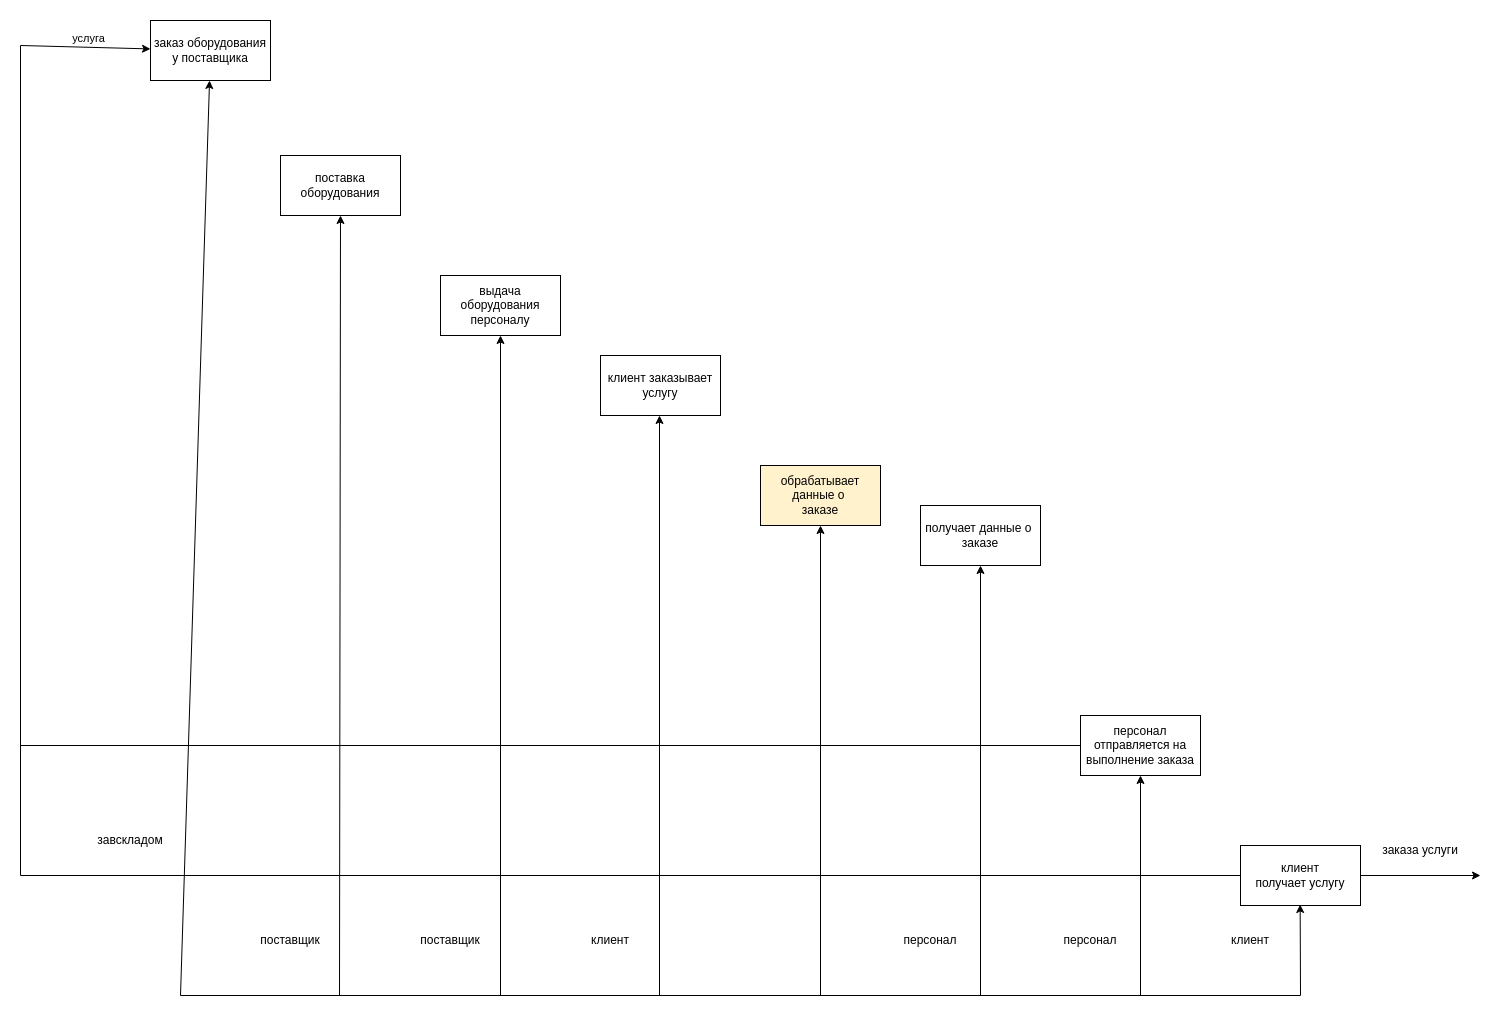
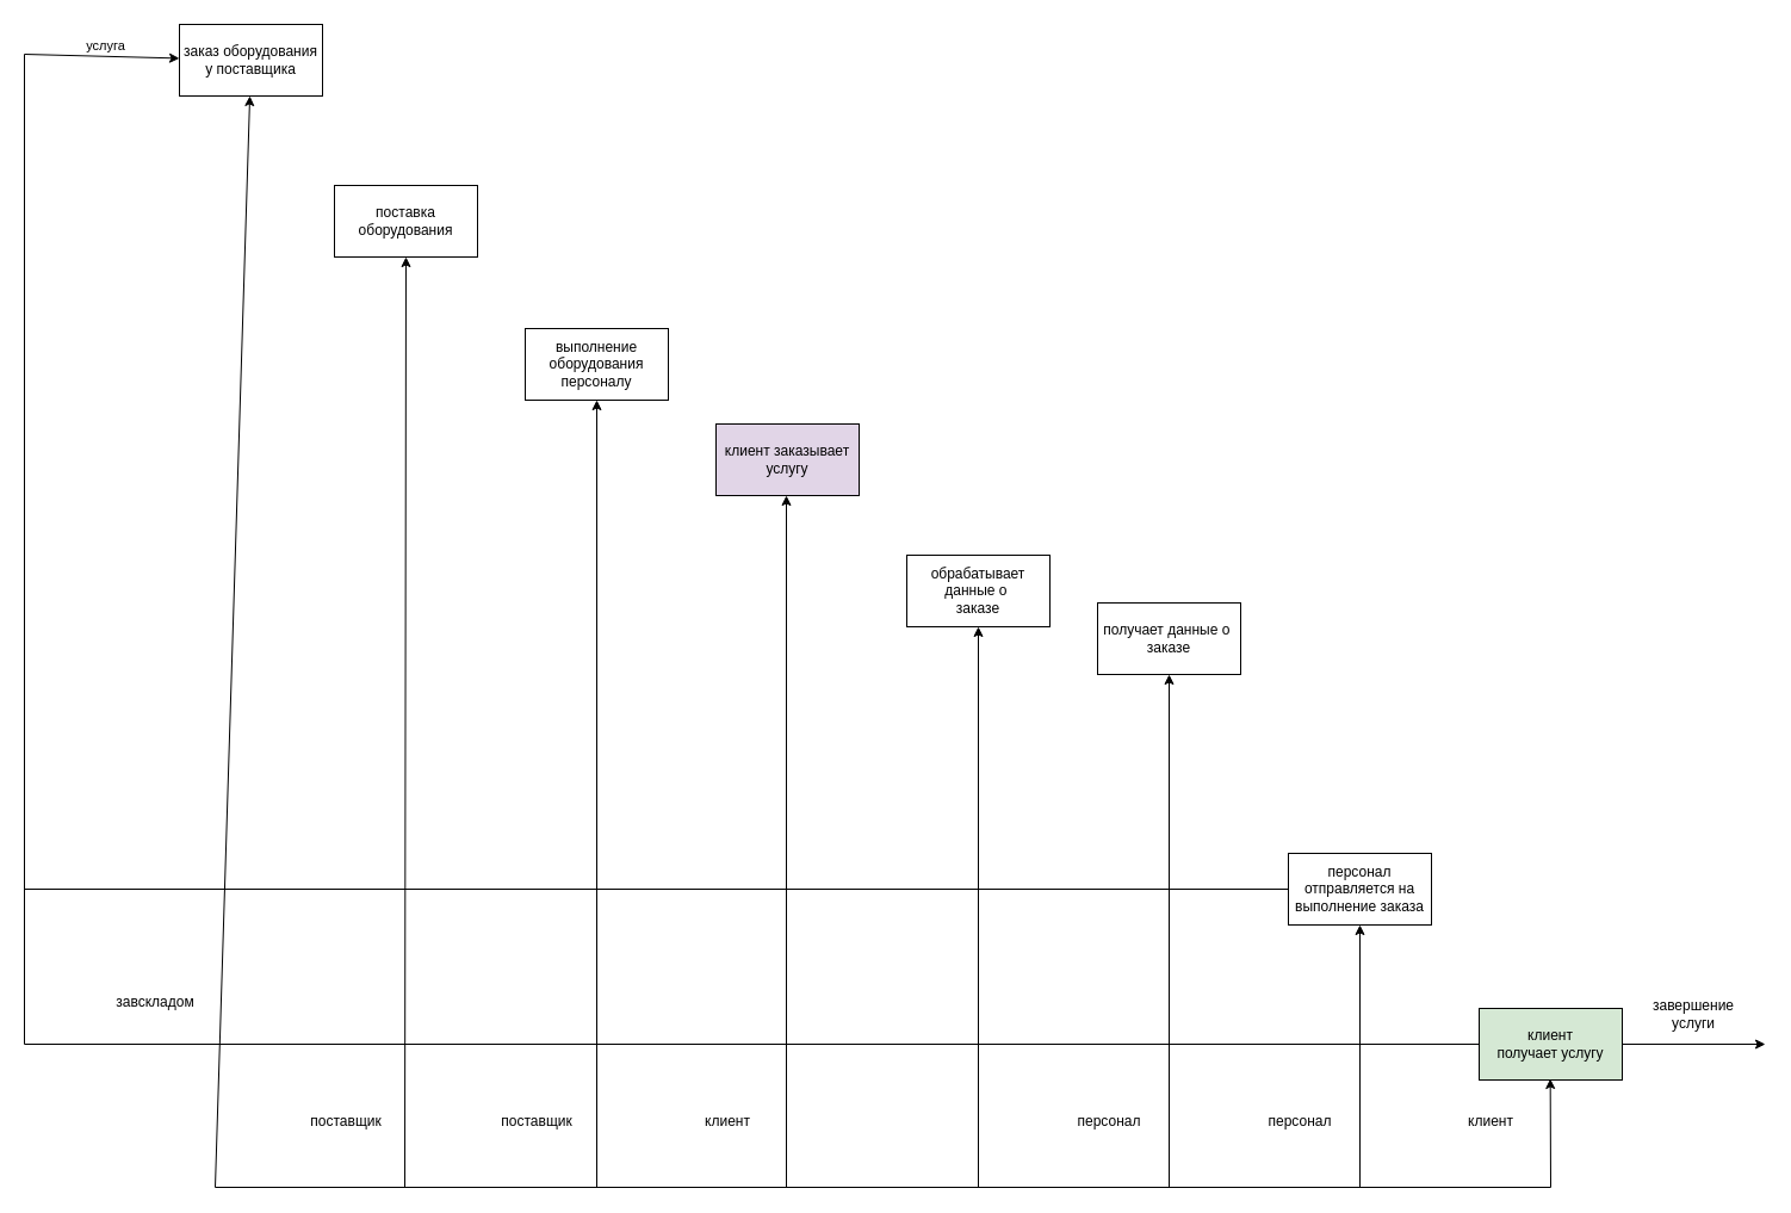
  <mxCell id="0" />
  <mxCell id="1" parent="0" />
  <mxCell id="2" value="&lt;font&gt;заказ оборудования у&amp;nbsp;&lt;/font&gt;&lt;font&gt;поставщика&lt;/font&gt;" style="rounded=0;whiteSpace=wrap;html=1;" vertex="1" parent="1"><mxGeometry x="150" y="20" width="120" height="60" as="geometry" /></mxCell>
  <mxCell id="3" value="поставка&lt;br&gt;оборудования " style="rounded=0;whiteSpace=wrap;html=1;" vertex="1" parent="1"><mxGeometry x="280" y="155" width="120" height="60" as="geometry" /></mxCell>
- <mxCell id="4" value="выдача оборудования&lt;br&gt;&lt;font&gt;персоналу&lt;/font&gt;" style="rounded=0;whiteSpace=wrap;html=1;" vertex="1" parent="1"><mxGeometry x="440" y="275" width="120" height="60" as="geometry" /></mxCell>
- <mxCell id="5" value="клиент заказывает услугу" style="rounded=0;whiteSpace=wrap;html=1;" vertex="1" parent="1"><mxGeometry x="600" y="355" width="120" height="60" as="geometry" /></mxCell>
- <mxCell id="6" value="&lt;font&gt;обрабатывает данные о&amp;nbsp;&lt;/font&gt;&lt;br&gt;&lt;font&gt;заказе&lt;/font&gt;" style="rounded=0;whiteSpace=wrap;html=1;fillColor=#fff2cc;" vertex="1" parent="1"><mxGeometry x="760" y="465" width="120" height="60" as="geometry" /></mxCell>
+ <mxCell id="4" value="выполнение оборудования&lt;br&gt;&lt;font&gt;персоналу&lt;/font&gt;" style="rounded=0;whiteSpace=wrap;html=1;" vertex="1" parent="1"><mxGeometry x="440" y="275" width="120" height="60" as="geometry" /></mxCell>
+ <mxCell id="5" value="клиент заказывает услугу" style="rounded=0;whiteSpace=wrap;html=1;fillColor=#e1d5e7;" vertex="1" parent="1"><mxGeometry x="600" y="355" width="120" height="60" as="geometry" /></mxCell>
+ <mxCell id="6" value="&lt;font&gt;обрабатывает данные о&amp;nbsp;&lt;/font&gt;&lt;br&gt;&lt;font&gt;заказе&lt;/font&gt;" style="rounded=0;whiteSpace=wrap;html=1;" vertex="1" parent="1"><mxGeometry x="760" y="465" width="120" height="60" as="geometry" /></mxCell>
  <mxCell id="7" value="персонал отправляется на выполнение заказа" style="rounded=0;whiteSpace=wrap;html=1;" vertex="1" parent="1"><mxGeometry x="1080" y="715" width="120" height="60" as="geometry" /></mxCell>
  <mxCell id="8" value="" style="endArrow=classic;html=1;rounded=0;" edge="1" parent="1" target="2"><mxGeometry width="50" height="50" relative="1" as="geometry"><mxPoint x="20" y="45" as="sourcePoint" /><mxPoint x="100" y="45" as="targetPoint" /></mxGeometry></mxCell>
  <mxCell id="9" value="услуга" style="edgeLabel;html=1;align=center;verticalAlign=middle;resizable=0;points=[];" vertex="1" connectable="0" parent="8"><mxGeometry x="0.233" relative="1" as="geometry"><mxPoint x="-12" y="-10" as="offset" /></mxGeometry></mxCell>
  <mxCell id="10" value="" style="endArrow=none;html=1;rounded=0;" edge="1" parent="1"><mxGeometry width="50" height="50" relative="1" as="geometry"><mxPoint x="20" y="875" as="sourcePoint" /><mxPoint x="20" y="45" as="targetPoint" /></mxGeometry></mxCell>
  <mxCell id="11" value="" style="endArrow=none;html=1;rounded=0;" edge="1" parent="1"><mxGeometry width="50" height="50" relative="1" as="geometry"><mxPoint x="20" y="875" as="sourcePoint" /><mxPoint x="1240" y="875" as="targetPoint" /></mxGeometry></mxCell>
  <mxCell id="12" value="" style="endArrow=classic;html=1;rounded=0;" edge="1" parent="1" target="2"><mxGeometry width="50" height="50" relative="1" as="geometry"><mxPoint x="180" y="995" as="sourcePoint" /><mxPoint x="740" y="355" as="targetPoint" /></mxGeometry></mxCell>
  <mxCell id="13" value="завскладом" style="text;html=1;strokeColor=none;fillColor=none;align=center;verticalAlign=middle;whiteSpace=wrap;rounded=0;" vertex="1" parent="1"><mxGeometry x="100" y="825" width="60" height="30" as="geometry" /></mxCell>
  <mxCell id="14" value="" style="endArrow=classic;html=1;rounded=0;" edge="1" parent="1"><mxGeometry width="50" height="50" relative="1" as="geometry"><mxPoint x="339" y="995" as="sourcePoint" /><mxPoint x="340" y="215" as="targetPoint" /></mxGeometry></mxCell>
  <mxCell id="15" value="поставщик" style="text;html=1;strokeColor=none;fillColor=none;align=center;verticalAlign=middle;whiteSpace=wrap;rounded=0;" vertex="1" parent="1"><mxGeometry x="260" y="925" width="60" height="30" as="geometry" /></mxCell>
  <mxCell id="16" value="" style="endArrow=classic;html=1;rounded=0;" edge="1" parent="1"><mxGeometry width="50" height="50" relative="1" as="geometry"><mxPoint x="500" y="995" as="sourcePoint" /><mxPoint x="500" y="335" as="targetPoint" /></mxGeometry></mxCell>
  <mxCell id="17" value="поставщик" style="text;html=1;strokeColor=none;fillColor=none;align=center;verticalAlign=middle;whiteSpace=wrap;rounded=0;" vertex="1" parent="1"><mxGeometry x="420" y="925" width="60" height="30" as="geometry" /></mxCell>
  <mxCell id="18" value="" style="endArrow=classic;html=1;rounded=0;" edge="1" parent="1"><mxGeometry width="50" height="50" relative="1" as="geometry"><mxPoint x="659" y="995" as="sourcePoint" /><mxPoint x="659" y="415" as="targetPoint" /></mxGeometry></mxCell>
  <mxCell id="19" value="клиент" style="text;html=1;strokeColor=none;fillColor=none;align=center;verticalAlign=middle;whiteSpace=wrap;rounded=0;" vertex="1" parent="1"><mxGeometry x="580" y="925" width="60" height="30" as="geometry" /></mxCell>
  <mxCell id="20" value="" style="endArrow=classic;html=1;rounded=0;" edge="1" parent="1"><mxGeometry width="50" height="50" relative="1" as="geometry"><mxPoint x="820" y="995" as="sourcePoint" /><mxPoint x="820" y="525" as="targetPoint" /></mxGeometry></mxCell>
  <mxCell id="21" value="" style="endArrow=classic;html=1;rounded=0;startArrow=none;entryX=0.5;entryY=1;entryDx=0;entryDy=0;" edge="1" parent="1" target="24"><mxGeometry width="50" height="50" relative="1" as="geometry"><mxPoint x="980" y="995" as="sourcePoint" /><mxPoint x="979" y="625" as="targetPoint" /></mxGeometry></mxCell>
  <mxCell id="22" value="персонал" style="text;html=1;strokeColor=none;fillColor=none;align=center;verticalAlign=middle;whiteSpace=wrap;rounded=0;" vertex="1" parent="1"><mxGeometry x="900" y="925" width="60" height="30" as="geometry" /></mxCell>
  <mxCell id="23" value="" style="endArrow=classic;html=1;rounded=0;" edge="1" parent="1"><mxGeometry width="50" height="50" relative="1" as="geometry"><mxPoint x="1140" y="995" as="sourcePoint" /><mxPoint x="1140" y="775" as="targetPoint" /></mxGeometry></mxCell>
  <mxCell id="24" value="получает данные о&amp;nbsp;&lt;br&gt;&lt;font&gt;заказе&lt;/font&gt;" style="rounded=0;whiteSpace=wrap;html=1;" vertex="1" parent="1"><mxGeometry x="920" y="505" width="120" height="60" as="geometry" /></mxCell>
  <mxCell id="25" value="персонал" style="text;html=1;strokeColor=none;fillColor=none;align=center;verticalAlign=middle;whiteSpace=wrap;rounded=0;" vertex="1" parent="1"><mxGeometry x="1060" y="925" width="60" height="30" as="geometry" /></mxCell>
- <mxCell id="26" value="клиент&lt;br&gt;&lt;font&gt;получает услугу&lt;/font&gt;" style="rounded=0;whiteSpace=wrap;html=1;" vertex="1" parent="1"><mxGeometry x="1240" y="845" width="120" height="60" as="geometry" /></mxCell>
+ <mxCell id="26" value="клиент&lt;br&gt;&lt;font&gt;получает услугу&lt;/font&gt;" style="rounded=0;whiteSpace=wrap;html=1;fillColor=#d5e8d4;" vertex="1" parent="1"><mxGeometry x="1240" y="845" width="120" height="60" as="geometry" /></mxCell>
  <mxCell id="27" value="" style="endArrow=classic;html=1;rounded=0;" edge="1" parent="1"><mxGeometry width="50" height="50" relative="1" as="geometry"><mxPoint x="1300" y="995" as="sourcePoint" /><mxPoint x="1299.66" y="904" as="targetPoint" /></mxGeometry></mxCell>
  <mxCell id="28" value="клиент" style="text;html=1;strokeColor=none;fillColor=none;align=center;verticalAlign=middle;whiteSpace=wrap;rounded=0;" vertex="1" parent="1"><mxGeometry x="1220" y="925" width="60" height="30" as="geometry" /></mxCell>
  <mxCell id="29" value="" style="endArrow=none;html=1;rounded=0;" edge="1" parent="1"><mxGeometry width="50" height="50" relative="1" as="geometry"><mxPoint x="180" y="995" as="sourcePoint" /><mxPoint x="1300" y="995" as="targetPoint" /></mxGeometry></mxCell>
  <mxCell id="30" value="" style="endArrow=classic;html=1;rounded=0;" edge="1" parent="1"><mxGeometry width="50" height="50" relative="1" as="geometry"><mxPoint x="1360" y="875" as="sourcePoint" /><mxPoint x="1480" y="875" as="targetPoint" /></mxGeometry></mxCell>
- <mxCell id="31" value="заказа услуги" style="text;html=1;strokeColor=none;fillColor=none;align=center;verticalAlign=middle;whiteSpace=wrap;rounded=0;" vertex="1" parent="1"><mxGeometry x="1380" y="835" width="80" height="30" as="geometry" /></mxCell>
+ <mxCell id="31" value="завершение услуги" style="text;html=1;strokeColor=none;fillColor=none;align=center;verticalAlign=middle;whiteSpace=wrap;rounded=0;" vertex="1" parent="1"><mxGeometry x="1380" y="835" width="80" height="30" as="geometry" /></mxCell>
  <mxCell id="32" value="" style="endArrow=none;html=1;rounded=0;" edge="1" parent="1"><mxGeometry width="50" height="50" relative="1" as="geometry"><mxPoint x="20" y="745" as="sourcePoint" /><mxPoint x="1080" y="745" as="targetPoint" /></mxGeometry></mxCell>
